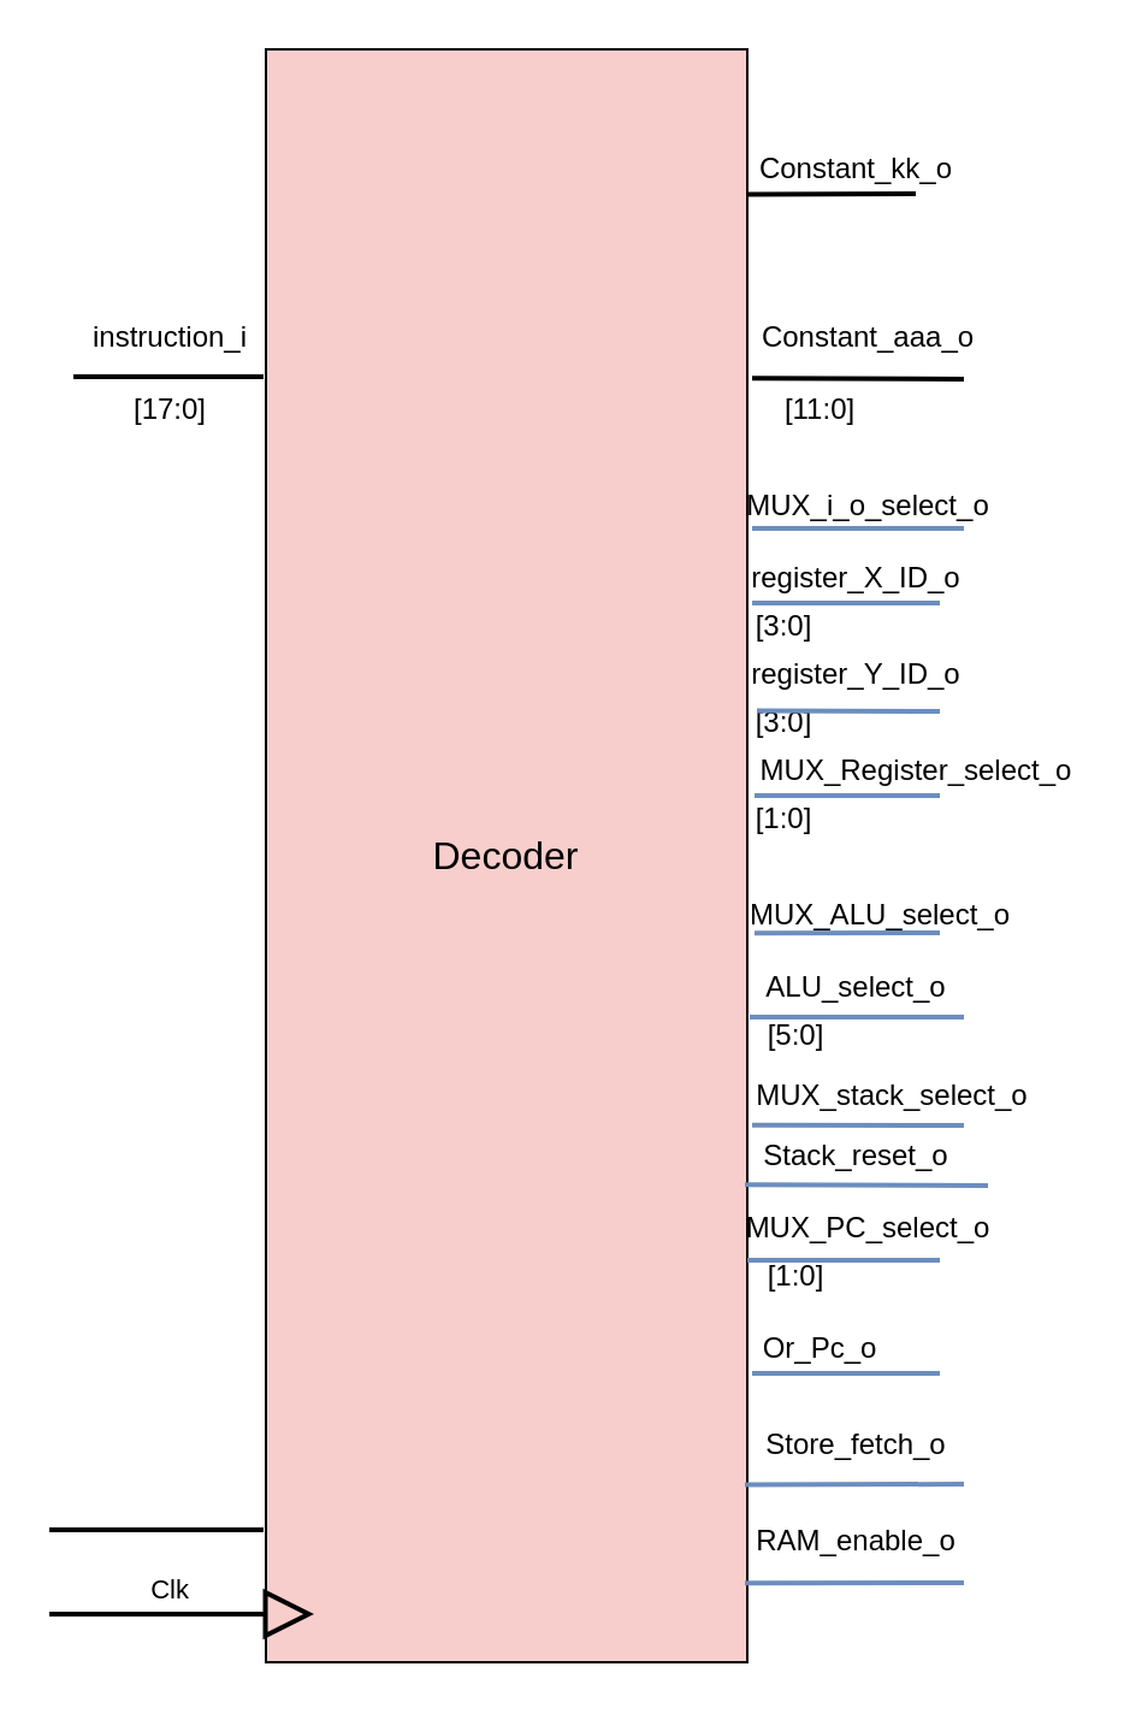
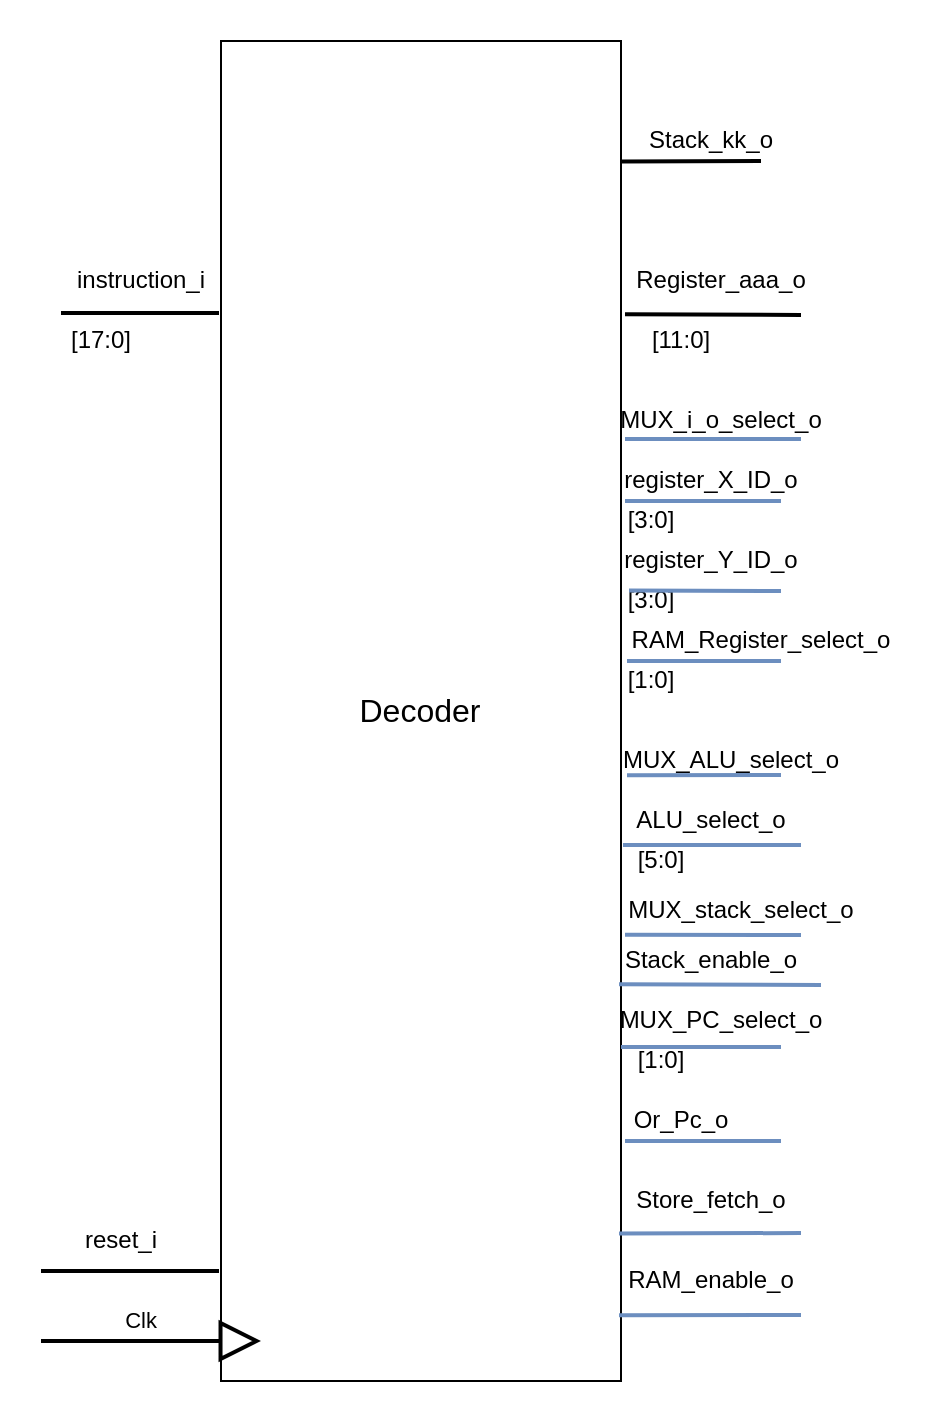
  <mxCell id="0" />
  <mxCell id="1" parent="0" />
- <mxCell id="2" value="&lt;font style=&quot;font-size: 16px&quot;&gt;Decoder&lt;/font&gt;" style="rounded=0;whiteSpace=wrap;html=1;fillColor=#f8cecc;" vertex="1" parent="1"><mxGeometry x="110" y="20" width="200" height="670" as="geometry" /></mxCell>
+ <mxCell id="2" value="&lt;font style=&quot;font-size: 16px&quot;&gt;Decoder&lt;/font&gt;" style="rounded=0;whiteSpace=wrap;html=1;" vertex="1" parent="1"><mxGeometry x="110" y="20" width="200" height="670" as="geometry" /></mxCell>
  <mxCell id="3" value="Clk" style="endArrow=block;endSize=16;endFill=0;html=1;strokeWidth=2;" edge="1" parent="1"><mxGeometry x="-0.091" y="10" width="160" relative="1" as="geometry"><mxPoint x="20" y="670" as="sourcePoint" /><mxPoint x="130" y="670" as="targetPoint" /><mxPoint as="offset" /></mxGeometry></mxCell>
  <mxCell id="4" value="" style="endArrow=none;html=1;strokeWidth=2;entryX=-0.005;entryY=0.918;entryDx=0;entryDy=0;entryPerimeter=0;" edge="1" target="2" parent="1"><mxGeometry width="50" height="50" relative="1" as="geometry"><mxPoint x="20" y="635" as="sourcePoint" /><mxPoint x="140" y="250" as="targetPoint" /></mxGeometry></mxCell>
+ <mxCell id="5" value="reset_i" style="text;html=1;align=center;verticalAlign=middle;resizable=0;points=[];autosize=1;strokeColor=none;" vertex="1" parent="1"><mxGeometry x="35" y="610" width="50" height="20" as="geometry" /></mxCell>
  <mxCell id="6" value="" style="endArrow=none;html=1;strokeWidth=2;entryX=-0.005;entryY=0.203;entryDx=0;entryDy=0;entryPerimeter=0;" edge="1" target="2" parent="1"><mxGeometry width="50" height="50" relative="1" as="geometry"><mxPoint x="30" y="156" as="sourcePoint" /><mxPoint x="140" y="250" as="targetPoint" /></mxGeometry></mxCell>
  <mxCell id="7" value="instruction_i" style="text;html=1;align=center;verticalAlign=middle;resizable=0;points=[];autosize=1;strokeColor=none;" vertex="1" parent="1"><mxGeometry x="30" y="130" width="80" height="20" as="geometry" /></mxCell>
- <mxCell id="8" value="[17:0]" style="text;html=1;align=center;verticalAlign=middle;resizable=0;points=[];autosize=1;strokeColor=none;" vertex="1" parent="1"><mxGeometry x="50" y="160" width="40" height="20" as="geometry" /></mxCell>
+ <mxCell id="8" value="[17:0]" style="text;html=1;align=center;verticalAlign=middle;resizable=0;points=[];autosize=1;strokeColor=none;" vertex="1" parent="1"><mxGeometry x="30" y="160" width="40" height="20" as="geometry" /></mxCell>
  <mxCell id="9" value="" style="endArrow=none;html=1;strokeWidth=2;exitX=1.01;exitY=0.297;exitDx=0;exitDy=0;exitPerimeter=0;fillColor=#dae8fc;strokeColor=#6c8ebf;" edge="1" source="2" parent="1"><mxGeometry width="50" height="50" relative="1" as="geometry"><mxPoint x="370" y="140" as="sourcePoint" /><mxPoint x="400" y="219" as="targetPoint" /></mxGeometry></mxCell>
  <mxCell id="10" value="register_X_ID_o" style="text;html=1;align=center;verticalAlign=middle;resizable=0;points=[];autosize=1;strokeColor=none;" vertex="1" parent="1"><mxGeometry x="305" y="230" width="100" height="20" as="geometry" /></mxCell>
  <mxCell id="11" value="" style="endArrow=none;html=1;strokeWidth=2;fillColor=#dae8fc;strokeColor=#6c8ebf;" edge="1" parent="1"><mxGeometry width="50" height="50" relative="1" as="geometry"><mxPoint x="312" y="250" as="sourcePoint" /><mxPoint x="390" y="250" as="targetPoint" /></mxGeometry></mxCell>
  <mxCell id="12" value="register_Y_ID_o" style="text;html=1;align=center;verticalAlign=middle;resizable=0;points=[];autosize=1;strokeColor=none;" vertex="1" parent="1"><mxGeometry x="305" y="270" width="100" height="20" as="geometry" /></mxCell>
  <mxCell id="13" value="[3:0]" style="text;html=1;align=center;verticalAlign=middle;resizable=0;points=[];autosize=1;strokeColor=none;" vertex="1" parent="1"><mxGeometry x="305" y="250" width="40" height="20" as="geometry" /></mxCell>
  <mxCell id="14" value="[3:0]" style="text;html=1;align=center;verticalAlign=middle;resizable=0;points=[];autosize=1;strokeColor=none;" vertex="1" parent="1"><mxGeometry x="305" y="290" width="40" height="20" as="geometry" /></mxCell>
  <mxCell id="15" value="" style="endArrow=none;html=1;strokeWidth=2;exitX=1;exitY=0.09;exitDx=0;exitDy=0;exitPerimeter=0;" edge="1" parent="1" source="2"><mxGeometry width="50" height="50" relative="1" as="geometry"><mxPoint x="390" y="70" as="sourcePoint" /><mxPoint x="380" y="80" as="targetPoint" /></mxGeometry></mxCell>
- <mxCell id="16" value="Constant_kk_o" style="text;html=1;align=center;verticalAlign=middle;resizable=0;points=[];autosize=1;strokeColor=none;" vertex="1" parent="1"><mxGeometry x="310" y="60" width="90" height="20" as="geometry" /></mxCell>
+ <mxCell id="16" value="Stack_kk_o" style="text;html=1;align=center;verticalAlign=middle;resizable=0;points=[];autosize=1;strokeColor=none;" vertex="1" parent="1"><mxGeometry x="310" y="60" width="90" height="20" as="geometry" /></mxCell>
  <mxCell id="17" value="" style="endArrow=none;html=1;strokeWidth=2;entryX=1.01;entryY=0.204;entryDx=0;entryDy=0;entryPerimeter=0;" edge="1" parent="1" target="2"><mxGeometry width="50" height="50" relative="1" as="geometry"><mxPoint x="400" y="157" as="sourcePoint" /><mxPoint x="395" y="100" as="targetPoint" /></mxGeometry></mxCell>
- <mxCell id="18" value="Constant_aaa_o" style="text;html=1;align=center;verticalAlign=middle;resizable=0;points=[];autosize=1;strokeColor=none;" vertex="1" parent="1"><mxGeometry x="310" y="130" width="100" height="20" as="geometry" /></mxCell>
+ <mxCell id="18" value="Register_aaa_o" style="text;html=1;align=center;verticalAlign=middle;resizable=0;points=[];autosize=1;strokeColor=none;" vertex="1" parent="1"><mxGeometry x="310" y="130" width="100" height="20" as="geometry" /></mxCell>
  <mxCell id="19" value="[11:0]" style="text;html=1;align=center;verticalAlign=middle;resizable=0;points=[];autosize=1;strokeColor=none;" vertex="1" parent="1"><mxGeometry x="320" y="160" width="40" height="20" as="geometry" /></mxCell>
  <mxCell id="20" value="" style="endArrow=none;html=1;strokeWidth=2;strokeColor=#6c8ebf;fillColor=#dae8fc;exitX=1.02;exitY=0.41;exitDx=0;exitDy=0;exitPerimeter=0;" edge="1" parent="1" source="2"><mxGeometry width="50" height="50" relative="1" as="geometry"><mxPoint x="311" y="269" as="sourcePoint" /><mxPoint x="390" y="295" as="targetPoint" /></mxGeometry></mxCell>
  <mxCell id="21" value="MUX_ALU_select_o" style="text;html=1;align=center;verticalAlign=middle;resizable=0;points=[];autosize=1;" vertex="1" parent="1"><mxGeometry x="305" y="370" width="120" height="20" as="geometry" /></mxCell>
  <mxCell id="22" value="" style="endArrow=none;html=1;strokeWidth=2;strokeColor=#6c8ebf;fillColor=#dae8fc;" edge="1" parent="1"><mxGeometry width="50" height="50" relative="1" as="geometry"><mxPoint x="310" y="523" as="sourcePoint" /><mxPoint x="390" y="523" as="targetPoint" /></mxGeometry></mxCell>
  <mxCell id="23" value="MUX_PC_select_o" style="text;html=1;align=center;verticalAlign=middle;resizable=0;points=[];autosize=1;" vertex="1" parent="1"><mxGeometry x="305" y="500" width="110" height="20" as="geometry" /></mxCell>
  <mxCell id="24" value="" style="endArrow=none;html=1;strokeWidth=2;strokeColor=#6c8ebf;fillColor=#dae8fc;" edge="1" parent="1"><mxGeometry width="50" height="50" relative="1" as="geometry"><mxPoint x="313" y="330" as="sourcePoint" /><mxPoint x="390" y="330" as="targetPoint" /></mxGeometry></mxCell>
- <mxCell id="25" value="MUX_Register_select_o" style="text;html=1;align=center;verticalAlign=middle;resizable=0;points=[];autosize=1;" vertex="1" parent="1"><mxGeometry x="310" y="310" width="140" height="20" as="geometry" /></mxCell>
+ <mxCell id="25" value="RAM_Register_select_o" style="text;html=1;align=center;verticalAlign=middle;resizable=0;points=[];autosize=1;" vertex="1" parent="1"><mxGeometry x="310" y="310" width="140" height="20" as="geometry" /></mxCell>
  <mxCell id="26" value="MUX_stack_select_o" style="text;html=1;align=center;verticalAlign=middle;resizable=0;points=[];autosize=1;" vertex="1" parent="1"><mxGeometry x="310" y="445" width="120" height="20" as="geometry" /></mxCell>
  <mxCell id="27" value="" style="endArrow=none;html=1;strokeWidth=2;exitX=1.015;exitY=0.548;exitDx=0;exitDy=0;exitPerimeter=0;strokeColor=#6c8ebf;fillColor=#dae8fc;" edge="1" parent="1" source="2"><mxGeometry width="50" height="50" relative="1" as="geometry"><mxPoint x="390" y="420" as="sourcePoint" /><mxPoint x="390" y="387" as="targetPoint" /></mxGeometry></mxCell>
  <mxCell id="28" value="MUX_i_o_select_o" style="text;html=1;align=center;verticalAlign=middle;resizable=0;points=[];autosize=1;" vertex="1" parent="1"><mxGeometry x="305" y="200" width="110" height="20" as="geometry" /></mxCell>
  <mxCell id="29" value="[1:0]" style="text;html=1;align=center;verticalAlign=middle;resizable=0;points=[];autosize=1;strokeColor=none;" vertex="1" parent="1"><mxGeometry x="305" y="330" width="40" height="20" as="geometry" /></mxCell>
  <mxCell id="30" value="[1:0]" style="text;html=1;align=center;verticalAlign=middle;resizable=0;points=[];autosize=1;strokeColor=none;" vertex="1" parent="1"><mxGeometry x="310" y="520" width="40" height="20" as="geometry" /></mxCell>
  <mxCell id="31" value="" style="endArrow=none;html=1;strokeWidth=2;exitX=1.005;exitY=0.6;exitDx=0;exitDy=0;exitPerimeter=0;strokeColor=#6c8ebf;fillColor=#dae8fc;" edge="1" parent="1" source="2"><mxGeometry width="50" height="50" relative="1" as="geometry"><mxPoint x="400" y="490" as="sourcePoint" /><mxPoint x="400" y="422" as="targetPoint" /></mxGeometry></mxCell>
  <mxCell id="32" value="" style="endArrow=none;html=1;strokeWidth=2;exitX=1.01;exitY=0.667;exitDx=0;exitDy=0;exitPerimeter=0;strokeColor=#6c8ebf;fillColor=#dae8fc;" edge="1" parent="1" source="2"><mxGeometry width="50" height="50" relative="1" as="geometry"><mxPoint x="380" y="480" as="sourcePoint" /><mxPoint x="400" y="467" as="targetPoint" /></mxGeometry></mxCell>
  <mxCell id="33" value="ALU_select_o" style="text;html=1;align=center;verticalAlign=middle;resizable=0;points=[];autosize=1;strokeColor=none;" vertex="1" parent="1"><mxGeometry x="310" y="400" width="90" height="20" as="geometry" /></mxCell>
  <mxCell id="34" value="[5:0]" style="text;html=1;align=center;verticalAlign=middle;resizable=0;points=[];autosize=1;strokeColor=none;" vertex="1" parent="1"><mxGeometry x="310" y="420" width="40" height="20" as="geometry" /></mxCell>
  <mxCell id="35" value="" style="endArrow=none;html=1;strokeWidth=2;exitX=0.995;exitY=0.704;exitDx=0;exitDy=0;exitPerimeter=0;strokeColor=#6c8ebf;fillColor=#dae8fc;" edge="1" parent="1" source="2"><mxGeometry width="50" height="50" relative="1" as="geometry"><mxPoint x="440" y="540" as="sourcePoint" /><mxPoint x="410" y="492" as="targetPoint" /></mxGeometry></mxCell>
- <mxCell id="36" value="Stack_reset_o" style="text;html=1;align=center;verticalAlign=middle;resizable=0;points=[];autosize=1;strokeColor=none;" vertex="1" parent="1"><mxGeometry x="305" y="470" width="100" height="20" as="geometry" /></mxCell>
+ <mxCell id="36" value="Stack_enable_o" style="text;html=1;align=center;verticalAlign=middle;resizable=0;points=[];autosize=1;strokeColor=none;" vertex="1" parent="1"><mxGeometry x="305" y="470" width="100" height="20" as="geometry" /></mxCell>
  <mxCell id="37" value="" style="endArrow=none;html=1;strokeWidth=2;strokeColor=#6c8ebf;fillColor=#dae8fc;" edge="1" parent="1"><mxGeometry width="50" height="50" relative="1" as="geometry"><mxPoint x="312" y="570" as="sourcePoint" /><mxPoint x="390" y="570" as="targetPoint" /></mxGeometry></mxCell>
  <mxCell id="38" value="Or_Pc_o" style="text;html=1;align=center;verticalAlign=middle;resizable=0;points=[];autosize=1;strokeColor=none;" vertex="1" parent="1"><mxGeometry x="310" y="550" width="60" height="20" as="geometry" /></mxCell>
  <mxCell id="39" value="" style="endArrow=none;html=1;strokeWidth=2;exitX=0.995;exitY=0.89;exitDx=0;exitDy=0;exitPerimeter=0;strokeColor=#6c8ebf;fillColor=#dae8fc;" edge="1" parent="1" source="2"><mxGeometry width="50" height="50" relative="1" as="geometry"><mxPoint x="420" y="580" as="sourcePoint" /><mxPoint x="400" y="616" as="targetPoint" /></mxGeometry></mxCell>
  <mxCell id="40" value="Store_fetch_o" style="text;html=1;align=center;verticalAlign=middle;resizable=0;points=[];autosize=1;strokeColor=none;" vertex="1" parent="1"><mxGeometry x="310" y="590" width="90" height="20" as="geometry" /></mxCell>
  <mxCell id="41" value="" style="endArrow=none;html=1;strokeWidth=2;exitX=0.995;exitY=0.951;exitDx=0;exitDy=0;exitPerimeter=0;strokeColor=#6c8ebf;fillColor=#dae8fc;" edge="1" parent="1" source="2"><mxGeometry width="50" height="50" relative="1" as="geometry"><mxPoint x="400" y="580" as="sourcePoint" /><mxPoint x="400" y="657" as="targetPoint" /></mxGeometry></mxCell>
  <mxCell id="42" value="RAM_enable_o" style="text;html=1;align=center;verticalAlign=middle;resizable=0;points=[];autosize=1;strokeColor=none;" vertex="1" parent="1"><mxGeometry x="310" y="630" width="90" height="20" as="geometry" /></mxCell>
